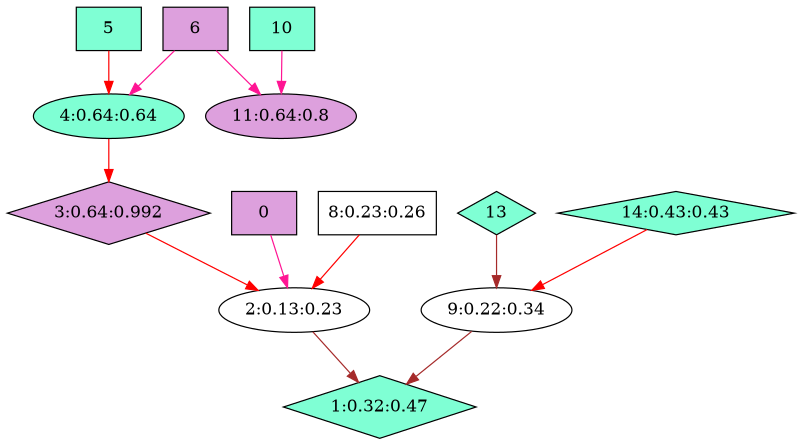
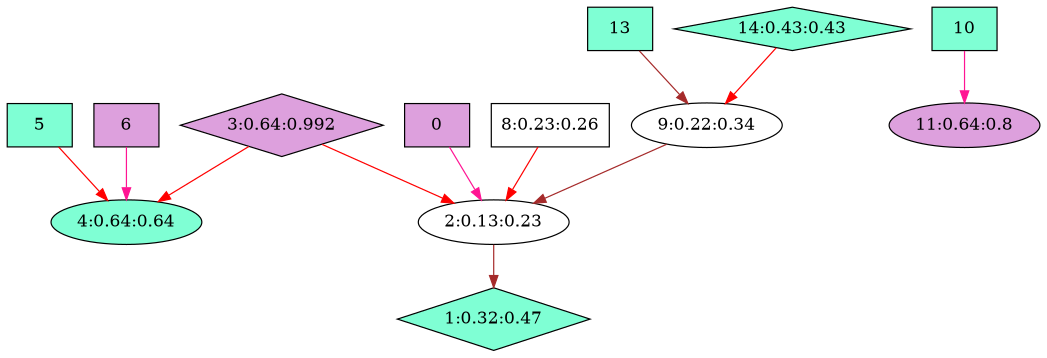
  digraph {
    node [fillcolor=aquamarine shape=box style=filled]
    edge [color=red]
    n1 [height=0.72222 label="1:0.32:0.47" shape=diamond width=2.2222]
    n2 [fillcolor=white height=0.51389 label="2:0.13:0.23" shape=ellipse width=1.2222]
    n3 [fillcolor=plum height=0.72222 label="3:0.64:0.992" shape=diamond width=1.4722]
    n4 [height=0.51389 label="4:0.64:0.64" shape=ellipse width=1.0278]
    n5 [height=0.5 label=5 width=0.75]
    n6 [fillcolor=plum height=0.5 label=6 width=0.75]
    n7 [fillcolor=plum height=0.51389 label="11:0.64:0.8" shape=ellipse width=1.2222]
    n8 [fillcolor=plum height=0.5 label=0 width=0.75]
    n9 [fillcolor=white height=0.5 label="8:0.23:0.26" width=0.75]
    n10 [fillcolor=white height=0.51389 label="9:0.22:0.34" shape=ellipse width=1.2222]
    n11 [height=0.5 label=10 width=0.75]
-   n12 [height=0.5 label=13 shape=diamond width=0.75]
+   n12 [height=0.5 label=13 width=0.75]
    n13 [height=0.5 label="14:0.43:0.43" shape=diamond width=0.75]
    n2 -> n1 [color=brown]
    n3 -> n2
-   n4 -> n3
+   n3 -> n4
    n5 -> n4
    n6 -> n4 [color=deeppink]
-   n6 -> n7 [color=deeppink]
    n8 -> n2 [color=deeppink]
    n9 -> n2
-   n10 -> n1 [color=brown]
+   n10 -> n2 [color=brown]
    n11 -> n7 [color=deeppink]
    n12 -> n10 [color=brown]
    n13 -> n10
  }
